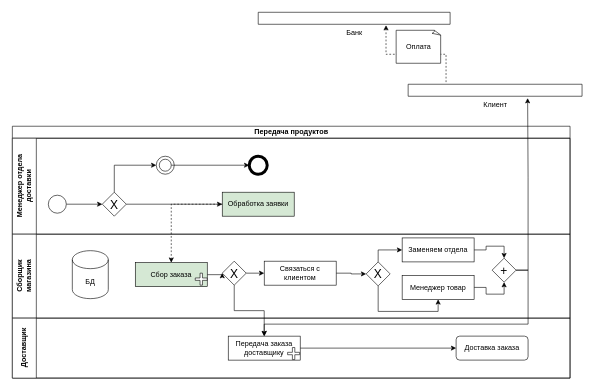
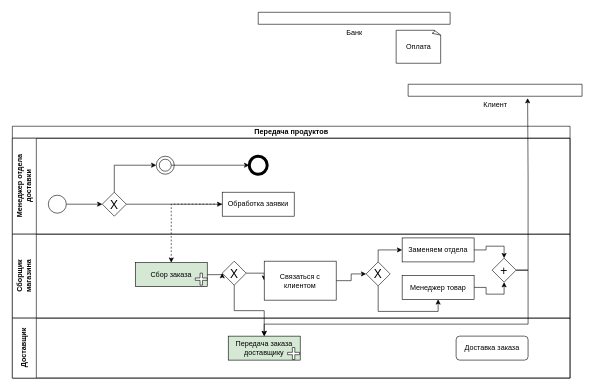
  <mxCell id="0" />
  <mxCell id="1" parent="0" />
  <mxCell id="2" value="Передача продуктов" style="swimlane;childLayout=stackLayout;resizeParent=1;resizeParentMax=0;horizontal=1;startSize=20;horizontalStack=0;html=1;" vertex="1" parent="1"><mxGeometry x="20" y="210" width="930" height="420" as="geometry" /></mxCell>
  <mxCell id="3" value="Менеджер отдела &lt;br&gt;доставки" style="swimlane;startSize=40;horizontal=0;html=1;" vertex="1" parent="2"><mxGeometry y="20" width="930" height="160" as="geometry" /></mxCell>
  <mxCell id="4" style="edgeStyle=orthogonalEdgeStyle;rounded=0;orthogonalLoop=1;jettySize=auto;html=1;exitX=1;exitY=0.5;exitDx=0;exitDy=0;entryX=0;entryY=0.5;entryDx=0;entryDy=0;" edge="1" parent="3" source="5" target="12"><mxGeometry relative="1" as="geometry" /></mxCell>
  <mxCell id="5" value="" style="ellipse;whiteSpace=wrap;html=1;" vertex="1" parent="3"><mxGeometry x="60" y="95" width="30" height="30" as="geometry" /></mxCell>
- <mxCell id="6" value="Обработка заявки" style="rounded=0;whiteSpace=wrap;html=1;fillColor=#d5e8d4;" vertex="1" parent="3"><mxGeometry x="350" y="90" width="120" height="40" as="geometry" /></mxCell>
+ <mxCell id="6" value="Обработка заявки" style="rounded=0;whiteSpace=wrap;html=1;" vertex="1" parent="3"><mxGeometry x="350" y="90" width="120" height="40" as="geometry" /></mxCell>
  <mxCell id="7" value="" style="ellipse;whiteSpace=wrap;html=1;aspect=fixed;" vertex="1" parent="3"><mxGeometry x="240" y="30" width="30" height="30" as="geometry" /></mxCell>
  <mxCell id="8" style="edgeStyle=orthogonalEdgeStyle;rounded=0;orthogonalLoop=1;jettySize=auto;html=1;exitX=1;exitY=0.5;exitDx=0;exitDy=0;entryX=0;entryY=0.5;entryDx=0;entryDy=0;" edge="1" parent="3" source="9" target="13"><mxGeometry relative="1" as="geometry" /></mxCell>
  <mxCell id="9" value="" style="ellipse;whiteSpace=wrap;html=1;aspect=fixed;" vertex="1" parent="3"><mxGeometry x="245" y="35" width="20" height="20" as="geometry" /></mxCell>
  <mxCell id="10" style="edgeStyle=orthogonalEdgeStyle;rounded=0;orthogonalLoop=1;jettySize=auto;html=1;exitX=1;exitY=0.5;exitDx=0;exitDy=0;entryX=0;entryY=0.5;entryDx=0;entryDy=0;" edge="1" parent="3" source="12" target="6"><mxGeometry relative="1" as="geometry" /></mxCell>
  <mxCell id="11" style="edgeStyle=orthogonalEdgeStyle;rounded=0;orthogonalLoop=1;jettySize=auto;html=1;exitX=0.5;exitY=0;exitDx=0;exitDy=0;entryX=0;entryY=0.5;entryDx=0;entryDy=0;" edge="1" parent="3" source="12" target="7"><mxGeometry relative="1" as="geometry" /></mxCell>
  <mxCell id="12" value="&lt;font style=&quot;font-size: 20px;&quot;&gt;Х&lt;/font&gt;" style="rhombus;whiteSpace=wrap;html=1;" vertex="1" parent="3"><mxGeometry x="150" y="90" width="40" height="40" as="geometry" /></mxCell>
  <mxCell id="13" value="" style="ellipse;whiteSpace=wrap;html=1;strokeWidth=5;" vertex="1" parent="3"><mxGeometry x="395" y="30" width="30" height="30" as="geometry" /></mxCell>
  <mxCell id="14" value="Сборщик &lt;br&gt;магазина" style="swimlane;startSize=40;horizontal=0;html=1;" vertex="1" parent="2"><mxGeometry y="180" width="930" height="140" as="geometry" /></mxCell>
  <mxCell id="15" style="edgeStyle=orthogonalEdgeStyle;rounded=0;orthogonalLoop=1;jettySize=auto;html=1;exitX=1;exitY=0.5;exitDx=0;exitDy=0;entryX=0;entryY=0.5;entryDx=0;entryDy=0;" edge="1" parent="14" source="16" target="19"><mxGeometry relative="1" as="geometry" /></mxCell>
  <mxCell id="16" value="Сбор заказа" style="whiteSpace=wrap;html=1;rounded=0;fillColor=#d5e8d4;" vertex="1" parent="14"><mxGeometry x="205" y="47.5" width="120" height="40" as="geometry" /></mxCell>
- <mxCell id="17" value="БД" style="shape=cylinder3;whiteSpace=wrap;html=1;boundedLbl=1;backgroundOutline=1;size=15;" vertex="1" parent="14"><mxGeometry x="100" y="27.5" width="60" height="80" as="geometry" /></mxCell>
  <mxCell id="18" style="edgeStyle=orthogonalEdgeStyle;rounded=0;orthogonalLoop=1;jettySize=auto;html=1;exitX=1;exitY=0.5;exitDx=0;exitDy=0;entryX=0;entryY=0.5;entryDx=0;entryDy=0;" edge="1" parent="14" source="19" target="22"><mxGeometry relative="1" as="geometry"><mxPoint x="510" y="67.5" as="targetPoint" /></mxGeometry></mxCell>
  <mxCell id="19" value="&lt;font style=&quot;font-size: 20px;&quot;&gt;Х&lt;/font&gt;" style="rhombus;whiteSpace=wrap;html=1;" vertex="1" parent="14"><mxGeometry x="350" y="45" width="40" height="40" as="geometry" /></mxCell>
  <mxCell id="20" value="" style="shape=cross;whiteSpace=wrap;html=1;" vertex="1" parent="14"><mxGeometry x="305" y="65" width="20" height="20" as="geometry" /></mxCell>
  <mxCell id="21" style="edgeStyle=orthogonalEdgeStyle;rounded=0;orthogonalLoop=1;jettySize=auto;html=1;exitX=1;exitY=0.5;exitDx=0;exitDy=0;entryX=0;entryY=0.5;entryDx=0;entryDy=0;" edge="1" parent="14" source="22" target="25"><mxGeometry relative="1" as="geometry" /></mxCell>
- <mxCell id="22" value="Связаться с клиентом" style="whiteSpace=wrap;html=1;rounded=0;" vertex="1" parent="14"><mxGeometry x="420" y="45" width="120" height="40" as="geometry" /></mxCell>
+ <mxCell id="22" value="Связаться с клиентом" style="whiteSpace=wrap;html=1;rounded=0;" vertex="1" parent="14"><mxGeometry x="420" y="45" width="120" height="65" as="geometry" /></mxCell>
  <mxCell id="23" style="edgeStyle=orthogonalEdgeStyle;rounded=0;orthogonalLoop=1;jettySize=auto;html=1;exitX=0.5;exitY=0;exitDx=0;exitDy=0;entryX=0;entryY=0.5;entryDx=0;entryDy=0;" edge="1" parent="14" source="25" target="27"><mxGeometry relative="1" as="geometry" /></mxCell>
  <mxCell id="24" style="edgeStyle=orthogonalEdgeStyle;rounded=0;orthogonalLoop=1;jettySize=auto;html=1;exitX=0.5;exitY=1;exitDx=0;exitDy=0;entryX=0.5;entryY=1;entryDx=0;entryDy=0;" edge="1" parent="14" source="25" target="29"><mxGeometry relative="1" as="geometry" /></mxCell>
  <mxCell id="25" value="&lt;font style=&quot;font-size: 20px;&quot;&gt;Х&lt;/font&gt;" style="rhombus;whiteSpace=wrap;html=1;" vertex="1" parent="14"><mxGeometry x="590" y="46.25" width="40" height="40" as="geometry" /></mxCell>
  <mxCell id="26" style="edgeStyle=orthogonalEdgeStyle;rounded=0;orthogonalLoop=1;jettySize=auto;html=1;exitX=1;exitY=0.5;exitDx=0;exitDy=0;entryX=0.5;entryY=0;entryDx=0;entryDy=0;" edge="1" parent="14" source="27" target="30"><mxGeometry relative="1" as="geometry" /></mxCell>
  <mxCell id="27" value="Заменяем отдела" style="whiteSpace=wrap;html=1;rounded=0;" vertex="1" parent="14"><mxGeometry x="650" y="6.25" width="120" height="40" as="geometry" /></mxCell>
  <mxCell id="28" style="edgeStyle=orthogonalEdgeStyle;rounded=0;orthogonalLoop=1;jettySize=auto;html=1;exitX=1;exitY=0.5;exitDx=0;exitDy=0;entryX=0.5;entryY=1;entryDx=0;entryDy=0;" edge="1" parent="14" source="29" target="30"><mxGeometry relative="1" as="geometry" /></mxCell>
  <mxCell id="29" value="Менеджер товар" style="whiteSpace=wrap;html=1;rounded=0;" vertex="1" parent="14"><mxGeometry x="650" y="68.75" width="120" height="40" as="geometry" /></mxCell>
  <mxCell id="30" value="&lt;font style=&quot;font-size: 20px;&quot;&gt;+&lt;/font&gt;" style="rhombus;whiteSpace=wrap;html=1;" vertex="1" parent="14"><mxGeometry x="800" y="40" width="40" height="40" as="geometry" /></mxCell>
  <mxCell id="31" value="Доставщик" style="swimlane;startSize=40;horizontal=0;html=1;" vertex="1" parent="2"><mxGeometry y="320" width="930" height="100" as="geometry" /></mxCell>
- <mxCell id="32" style="edgeStyle=orthogonalEdgeStyle;rounded=0;orthogonalLoop=1;jettySize=auto;html=1;exitX=1;exitY=0.5;exitDx=0;exitDy=0;entryX=0;entryY=0.5;entryDx=0;entryDy=0;" edge="1" parent="31" source="33" target="34"><mxGeometry relative="1" as="geometry" /></mxCell>
- <mxCell id="33" value="Передача заказа доставщику" style="whiteSpace=wrap;html=1;rounded=0;" vertex="1" parent="31"><mxGeometry x="360" y="30" width="120" height="40" as="geometry" /></mxCell>
+ <mxCell id="33" value="Передача заказа доставщику" style="whiteSpace=wrap;html=1;rounded=0;fillColor=#d5e8d4;" vertex="1" parent="31"><mxGeometry x="360" y="30" width="120" height="40" as="geometry" /></mxCell>
  <mxCell id="34" value="Доставка заказа" style="whiteSpace=wrap;html=1;rounded=1;" vertex="1" parent="31"><mxGeometry x="740" y="30" width="120" height="40" as="geometry" /></mxCell>
  <mxCell id="35" value="" style="edgeStyle=orthogonalEdgeStyle;rounded=0;orthogonalLoop=1;jettySize=auto;html=1;dashed=1;" edge="1" parent="2" source="6" target="16"><mxGeometry relative="1" as="geometry" /></mxCell>
  <mxCell id="36" style="edgeStyle=orthogonalEdgeStyle;rounded=0;orthogonalLoop=1;jettySize=auto;html=1;exitX=0.5;exitY=1;exitDx=0;exitDy=0;entryX=0.5;entryY=0;entryDx=0;entryDy=0;" edge="1" parent="2" source="19" target="33"><mxGeometry relative="1" as="geometry" /></mxCell>
  <mxCell id="37" style="edgeStyle=orthogonalEdgeStyle;rounded=0;orthogonalLoop=1;jettySize=auto;html=1;exitX=1;exitY=0.5;exitDx=0;exitDy=0;entryX=0.5;entryY=0;entryDx=0;entryDy=0;" edge="1" parent="2" source="30" target="33"><mxGeometry relative="1" as="geometry"><Array as="points"><mxPoint x="860" y="240" /><mxPoint x="860" y="330" /><mxPoint x="420" y="330" /></Array></mxGeometry></mxCell>
  <mxCell id="38" value="Клиент" style="verticalLabelPosition=bottom;verticalAlign=top;html=1;shape=mxgraph.basic.rect;fillColor2=none;strokeWidth=1;size=20;indent=5;" vertex="1" parent="1"><mxGeometry x="680" y="140" width="290" height="20" as="geometry" /></mxCell>
  <mxCell id="39" value="Банк" style="verticalLabelPosition=bottom;verticalAlign=top;html=1;shape=mxgraph.basic.rect;fillColor2=none;strokeWidth=1;size=20;indent=5;" vertex="1" parent="1"><mxGeometry x="430" y="20" width="320" height="20" as="geometry" /></mxCell>
- <mxCell id="40" style="edgeStyle=orthogonalEdgeStyle;rounded=0;orthogonalLoop=1;jettySize=auto;html=1;entryX=0.666;entryY=1.08;entryDx=0;entryDy=0;dashed=1;entryPerimeter=0;exitX=0.218;exitY=-0.18;exitDx=0;exitDy=0;exitPerimeter=0;" edge="1" parent="1" source="38" target="39"><mxGeometry relative="1" as="geometry"><mxPoint x="643" y="100" as="sourcePoint" /><mxPoint x="470" y="29.5" as="targetPoint" /></mxGeometry></mxCell>
  <mxCell id="41" value="Оплата" style="whiteSpace=wrap;html=1;shape=mxgraph.basic.document" vertex="1" parent="1"><mxGeometry x="660" y="50" width="75" height="55" as="geometry" /></mxCell>
  <mxCell id="42" value="" style="shape=cross;whiteSpace=wrap;html=1;" vertex="1" parent="1"><mxGeometry x="479" y="579" width="20" height="20" as="geometry" /></mxCell>
  <mxCell id="43" style="edgeStyle=orthogonalEdgeStyle;rounded=0;orthogonalLoop=1;jettySize=auto;html=1;exitX=1;exitY=0.5;exitDx=0;exitDy=0;entryX=0.687;entryY=1.16;entryDx=0;entryDy=0;entryPerimeter=0;" edge="1" parent="1" source="30" target="38"><mxGeometry relative="1" as="geometry" /></mxCell>
